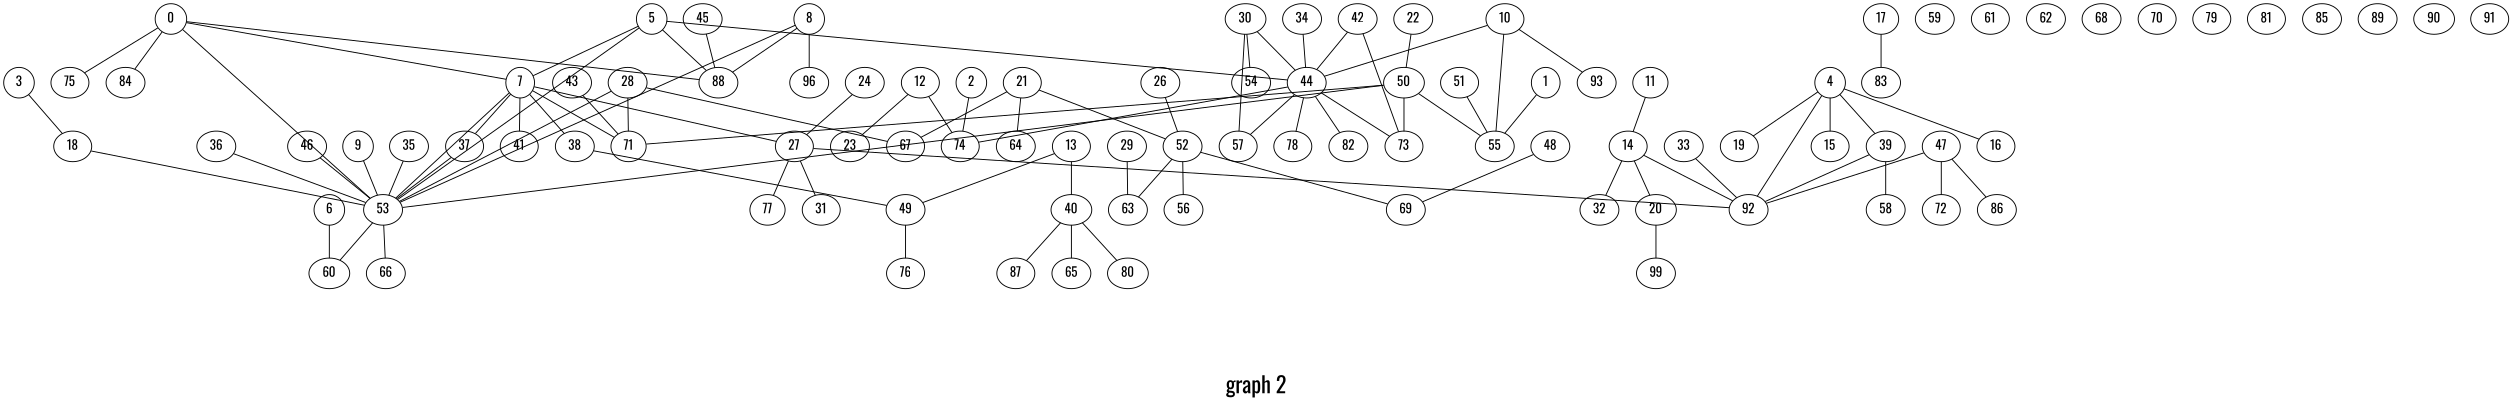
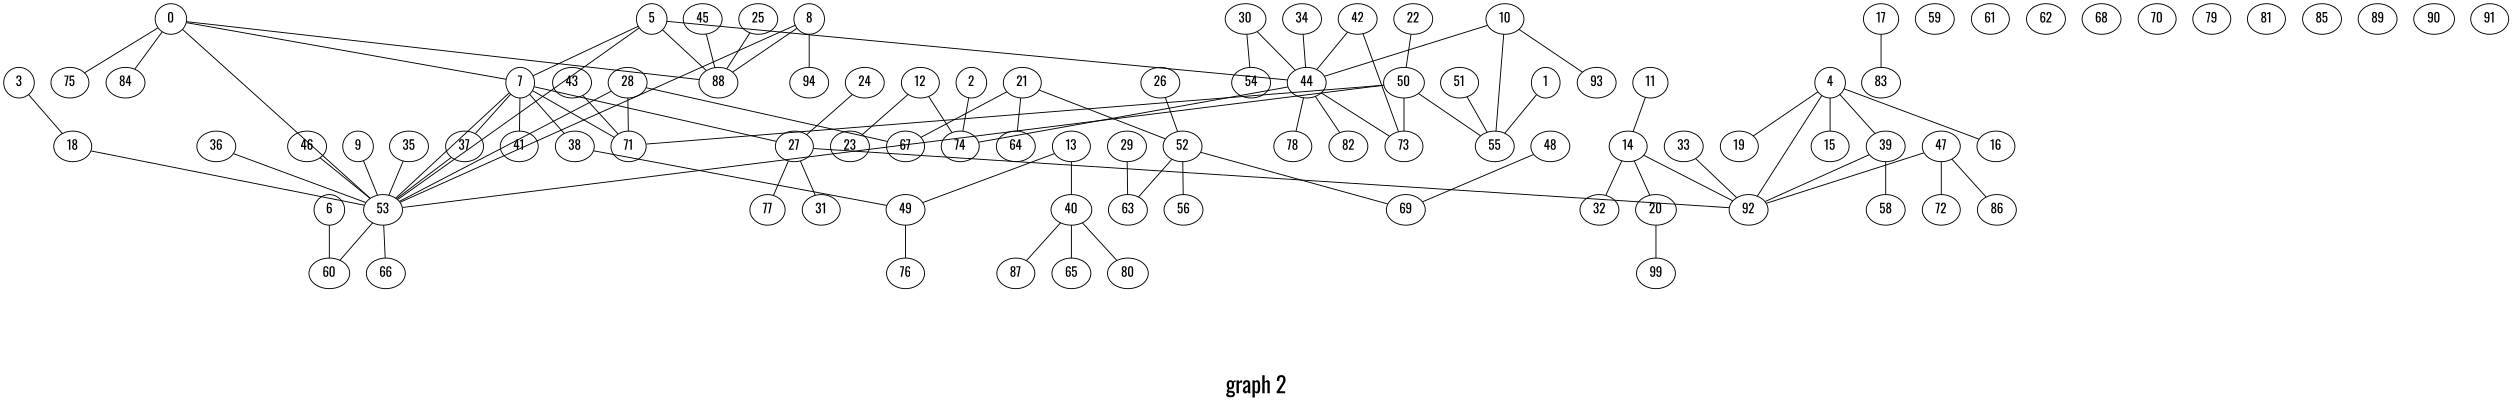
  graph {
    fontname=Oswald
    fontsize=24
    label="\ngraph 2\n"
    splines=false
    node [fontname=Oswald shape=ellipse]
    edge [fontname=Oswald]
    0 [height=0.3 width=0.3]
    7 [height=0.3 width=0.3]
    53 [height=0.3 width=0.3]
    75 [height=0.3 width=0.3]
    84 [height=0.3 width=0.3]
    88 [height=0.3 width=0.3]
    5 [height=0.3 width=0.3]
    44 [height=0.3 width=0.3]
    27 [height=0.3 width=0.3]
    37 [height=0.3 width=0.3]
    38 [height=0.3 width=0.3]
    41 [height=0.3 width=0.3]
    71 [height=0.3 width=0.3]
    60 [height=0.3 width=0.3]
    66 [height=0.3 width=0.3]
    1 [height=0.3 width=0.3]
    55 [height=0.3 width=0.3]
    2 [height=0.3 width=0.3]
    74 [height=0.3 width=0.3]
    3 [height=0.3 width=0.3]
    18 [height=0.3 width=0.3]
    4 [height=0.3 width=0.3]
    15 [height=0.3 width=0.3]
    16 [height=0.3 width=0.3]
    19 [height=0.3 width=0.3]
    39 [height=0.3 width=0.3]
    92 [height=0.3 width=0.3]
    58 [height=0.3 width=0.3]
-   57 [height=0.3 width=0.3]
    73 [height=0.3 width=0.3]
    78 [height=0.3 width=0.3]
    82 [height=0.3 width=0.3]
    6 [height=0.3 width=0.3]
    31 [height=0.3 width=0.3]
    77 [height=0.3 width=0.3]
    49 [height=0.3 width=0.3]
    8 [height=0.3 width=0.3]
-   94 [height=0.3 width=0.3 label=96]
+   94 [height=0.3 width=0.3]
    9 [height=0.3 width=0.3]
    10 [height=0.3 width=0.3]
    93 [height=0.3 width=0.3]
    11 [height=0.3 width=0.3]
    14 [height=0.3 width=0.3]
    20 [height=0.3 width=0.3]
    32 [height=0.3 width=0.3]
    12 [height=0.3 width=0.3]
    23 [height=0.3 width=0.3]
    13 [height=0.3 width=0.3]
    40 [height=0.3 width=0.3]
    65 [height=0.3 width=0.3]
    80 [height=0.3 width=0.3]
    87 [height=0.3 width=0.3]
    76 [height=0.3 width=0.3]
    n54 [height=0.3 label=99 width=0.3]
    17 [height=0.3 width=0.3]
    83 [height=0.3 width=0.3]
    21 [height=0.3 width=0.3]
    52 [height=0.3 width=0.3]
    64 [height=0.3 width=0.3]
    67 [height=0.3 width=0.3]
    63 [height=0.3 width=0.3]
    69 [height=0.3 width=0.3]
    56 [height=0.3 width=0.3]
    22 [height=0.3 width=0.3]
    50 [height=0.3 width=0.3]
    24 [height=0.3 width=0.3]
+   25 [height=0.3 width=0.3]
    26 [height=0.3 width=0.3]
    28 [height=0.3 width=0.3]
    29 [height=0.3 width=0.3]
    30 [height=0.3 width=0.3]
    54 [height=0.3 width=0.3]
    33 [height=0.3 width=0.3]
    34 [height=0.3 width=0.3]
    35 [height=0.3 width=0.3]
    36 [height=0.3 width=0.3]
    42 [height=0.3 width=0.3]
    43 [height=0.3 width=0.3]
    45 [height=0.3 width=0.3]
    46 [height=0.3 width=0.3]
    47 [height=0.3 width=0.3]
    72 [height=0.3 width=0.3]
    86 [height=0.3 width=0.3]
    48 [height=0.3 width=0.3]
    51 [height=0.3 width=0.3]
    59 [height=0.3 width=0.3]
    61 [height=0.3 width=0.3]
    62 [height=0.3 width=0.3]
    68 [height=0.3 width=0.3]
    70 [height=0.3 width=0.3]
    79 [height=0.3 width=0.3]
    81 [height=0.3 width=0.3]
    85 [height=0.3 width=0.3]
    89 [height=0.3 width=0.3]
    90 [height=0.3 width=0.3]
    91 [height=0.3 width=0.3]
    0 -- 7
    0 -- 53
    0 -- 75
    0 -- 84
    0 -- 88
    7 -- 53
    7 -- 27
    7 -- 37
    7 -- 38
    7 -- 41
    7 -- 71
    53 -- 60
    53 -- 66
    5 -- 7
    5 -- 53
    5 -- 88
    5 -- 44
    44 -- 74
-   44 -- 57
    44 -- 73
    44 -- 78
    44 -- 82
    27 -- 92
    27 -- 31
    27 -- 77
    37 -- 53
    38 -- 49
    1 -- 55
    2 -- 74
    3 -- 18
    18 -- 53
    4 -- 15
    4 -- 16
    4 -- 19
    4 -- 39
    4 -- 92
    39 -- 92
    39 -- 58
    6 -- 60
    49 -- 76
    8 -- 53
    8 -- 88
    8 -- 94
    9 -- 53
    10 -- 44
    10 -- 55
    10 -- 93
    11 -- 14
    14 -- 92
    14 -- 20
    14 -- 32
    20 -- n54
    12 -- 74
    12 -- 23
    13 -- 49
    13 -- 40
    40 -- 65
    40 -- 80
    40 -- 87
    17 -- 83
    21 -- 52
    21 -- 64
    21 -- 67
    52 -- 63
    52 -- 69
    52 -- 56
    22 -- 50
    50 -- 53
    50 -- 71
    50 -- 55
    50 -- 73
    24 -- 27
+   25 -- 88
    26 -- 52
    28 -- 53
    28 -- 71
    28 -- 67
    29 -- 63
    30 -- 44
-   30 -- 57
    30 -- 54
    33 -- 92
    34 -- 44
    35 -- 53
    36 -- 53
    42 -- 44
    42 -- 73
    43 -- 71
    45 -- 88
    46 -- 53
    47 -- 92
    47 -- 72
    47 -- 86
    48 -- 69
    51 -- 55
  }
